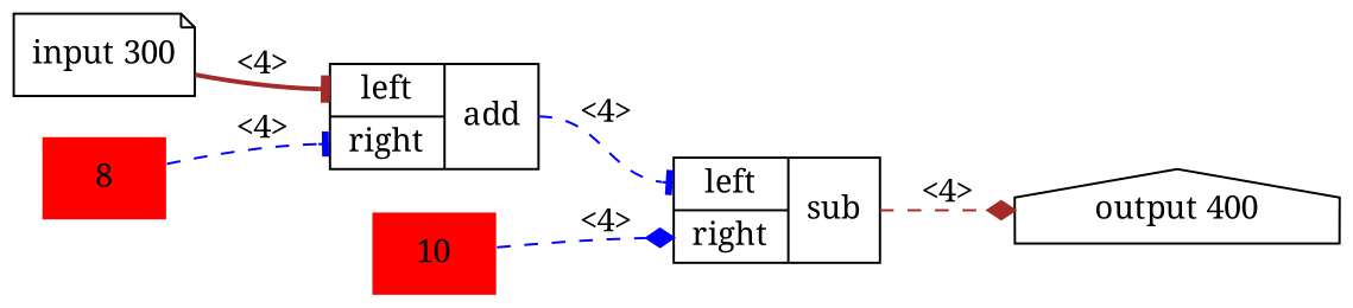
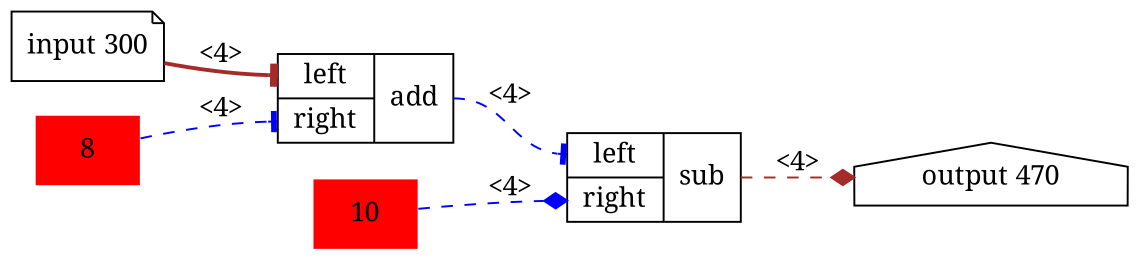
  digraph {
    rankdir=LR
    fontname="Noto Serif"
    node [shape=record fontname="Noto Serif"]
    edge [headport=left color=blue style=dashed arrowhead=tee fontname="Noto Serif"]
    n1 [label="input 300" shape=note]
    n2 [debug="25454 1" label="{{<left> left | <right> right} | <out> add}"]
    n3 [color=red label=8 shape=plaintext style=filled]
    n4 [color=red label=10 shape=plaintext style=filled]
    n5 [debug="25454 1" label="{{<left> left | <right> right} | <out> sub}"]
-   n6 [label="output 400" shape=house]
+   n6 [label="output 470" shape=house]
    n1 -> n2 [label="<4>" color=brown style=bold]
    n2 -> n5 [label="<4>" tailport=out]
    n3 -> n2 [headport=right label="<4>"]
    n4 -> n5 [headport=right label="<4>" arrowhead=diamond]
    n5 -> n6 [label="<4>" tailport=out color=brown arrowhead=diamond headport=""]
  }
